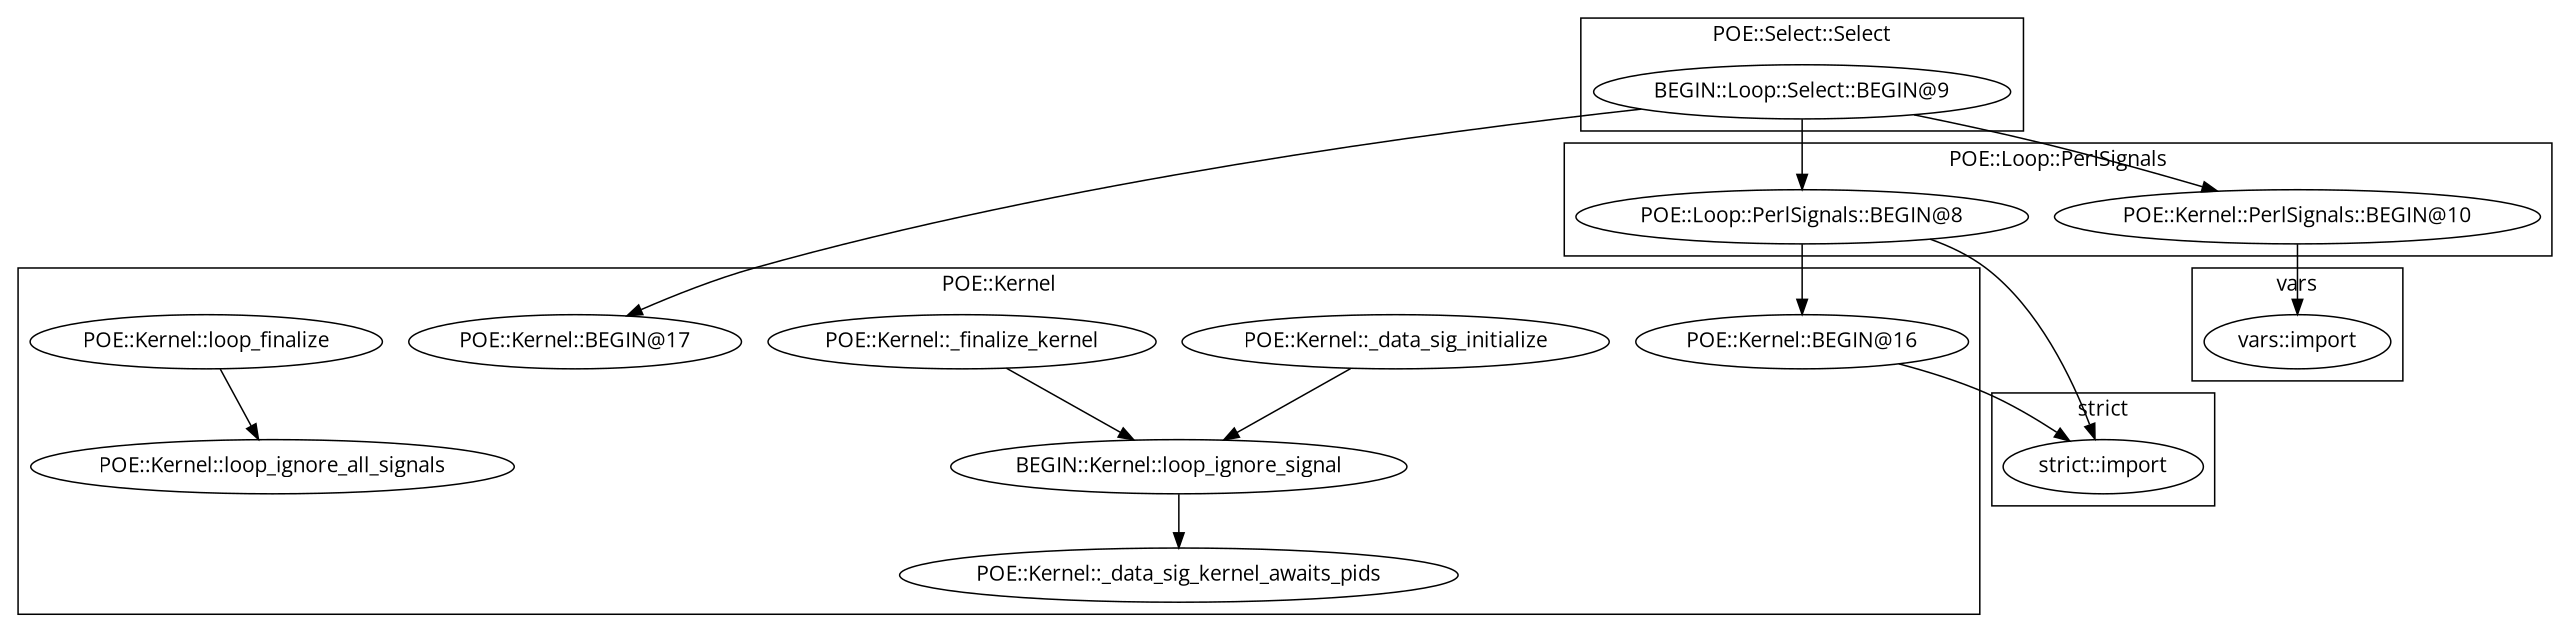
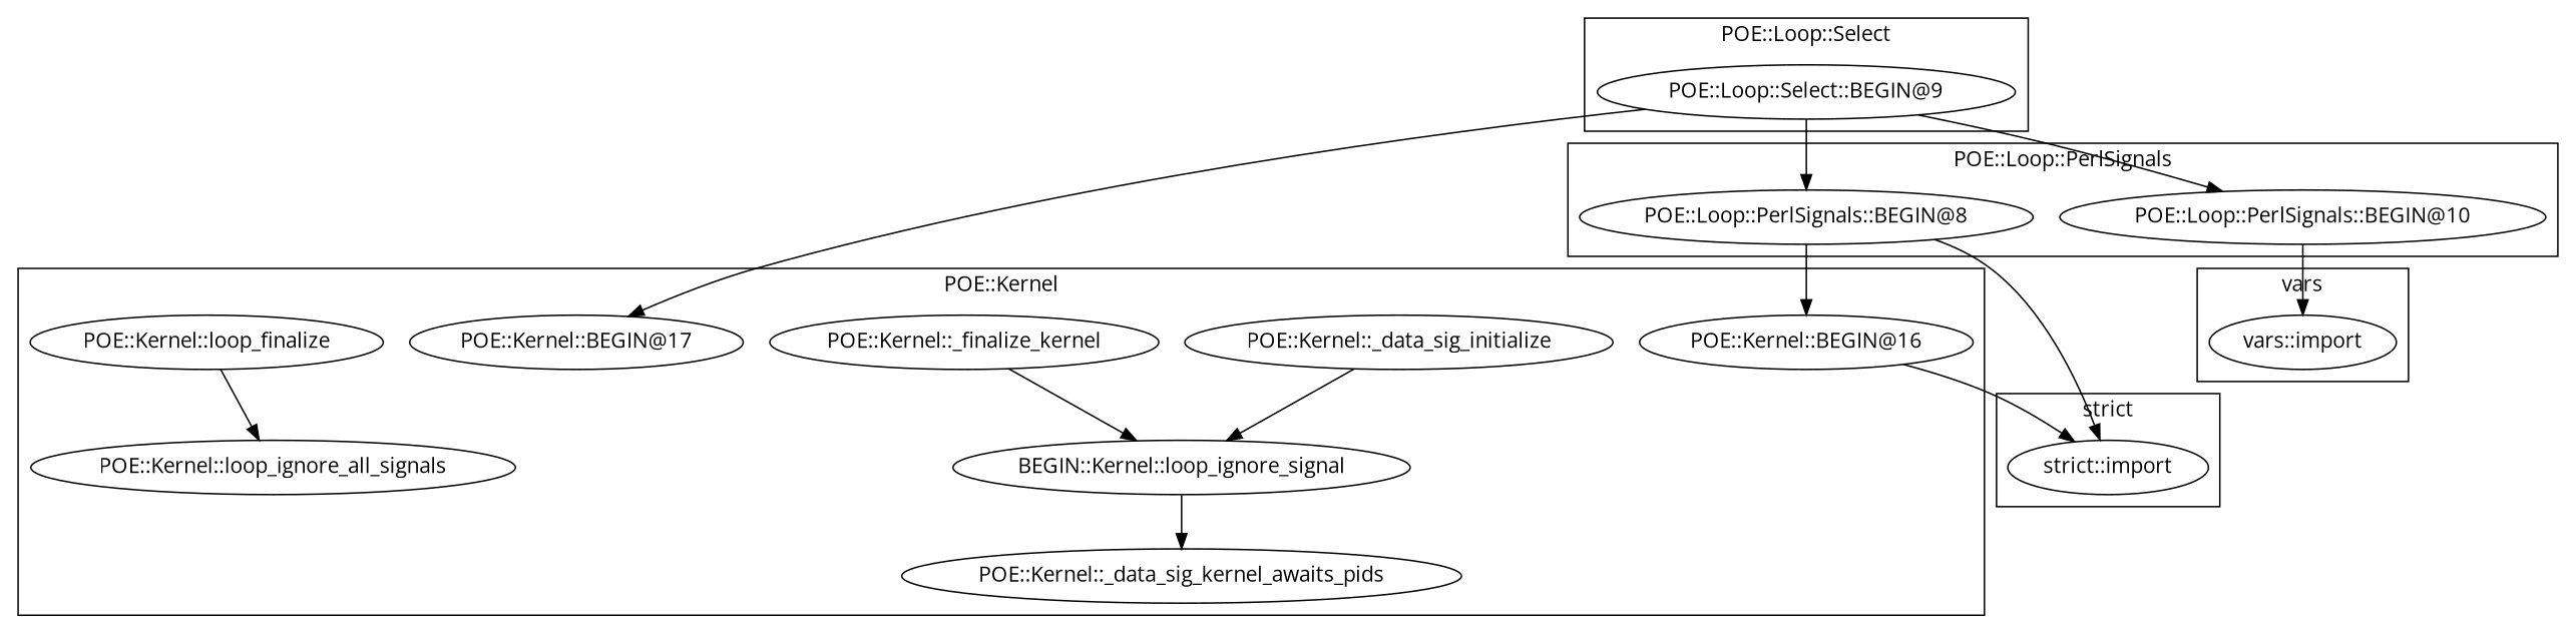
  digraph {
    fontname="Open Sans"
    node [fontname="Open Sans"]
    edge [fontname="Open Sans"]
    "POE::Kernel::_data_sig_kernel_awaits_pids"
    "POE::Kernel::loop_ignore_all_signals"
    "POE::Kernel::_data_sig_initialize"
    n4 [label="BEGIN::Kernel::loop_ignore_signal"]
    "POE::Kernel::_finalize_kernel"
    "POE::Kernel::BEGIN@16"
    "POE::Kernel::BEGIN@17"
    "POE::Kernel::loop_finalize"
    "strict::import"
    "vars::import"
    "POE::Loop::PerlSignals::BEGIN@8"
-   "POE::Loop::PerlSignals::BEGIN@10" [label="POE::Kernel::PerlSignals::BEGIN@10"]
-   "POE::Loop::Select::BEGIN@9" [label="BEGIN::Loop::Select::BEGIN@9"]
+   "POE::Loop::PerlSignals::BEGIN@10"
+   "POE::Loop::Select::BEGIN@9"
    subgraph cluster_1 {
      label="POE::Kernel"
      "POE::Kernel::_data_sig_kernel_awaits_pids"
      "POE::Kernel::loop_ignore_all_signals"
      "POE::Kernel::_data_sig_initialize"
      n4
      "POE::Kernel::_finalize_kernel"
      "POE::Kernel::BEGIN@16"
      "POE::Kernel::BEGIN@17"
      "POE::Kernel::loop_finalize"
    }
    subgraph cluster_2 {
      label="strict"
      "strict::import"
    }
    subgraph cluster_3 {
      label=vars
      "vars::import"
    }
    subgraph cluster_4 {
      label="POE::Loop::PerlSignals"
      "POE::Loop::PerlSignals::BEGIN@8"
      "POE::Loop::PerlSignals::BEGIN@10"
    }
    subgraph cluster_5 {
-     label="POE::Select::Select"
+     label="POE::Loop::Select"
      "POE::Loop::Select::BEGIN@9"
    }
    "POE::Kernel::_data_sig_initialize" -> n4
    n4 -> "POE::Kernel::_data_sig_kernel_awaits_pids"
    "POE::Kernel::_finalize_kernel" -> n4
    "POE::Kernel::BEGIN@16" -> "strict::import"
    "POE::Kernel::loop_finalize" -> "POE::Kernel::loop_ignore_all_signals"
    "POE::Loop::PerlSignals::BEGIN@8" -> "POE::Kernel::BEGIN@16"
    "POE::Loop::PerlSignals::BEGIN@8" -> "strict::import"
    "POE::Loop::PerlSignals::BEGIN@10" -> "vars::import"
    "POE::Loop::Select::BEGIN@9" -> "POE::Kernel::BEGIN@17"
    "POE::Loop::Select::BEGIN@9" -> "POE::Loop::PerlSignals::BEGIN@8"
    "POE::Loop::Select::BEGIN@9" -> "POE::Loop::PerlSignals::BEGIN@10"
  }
